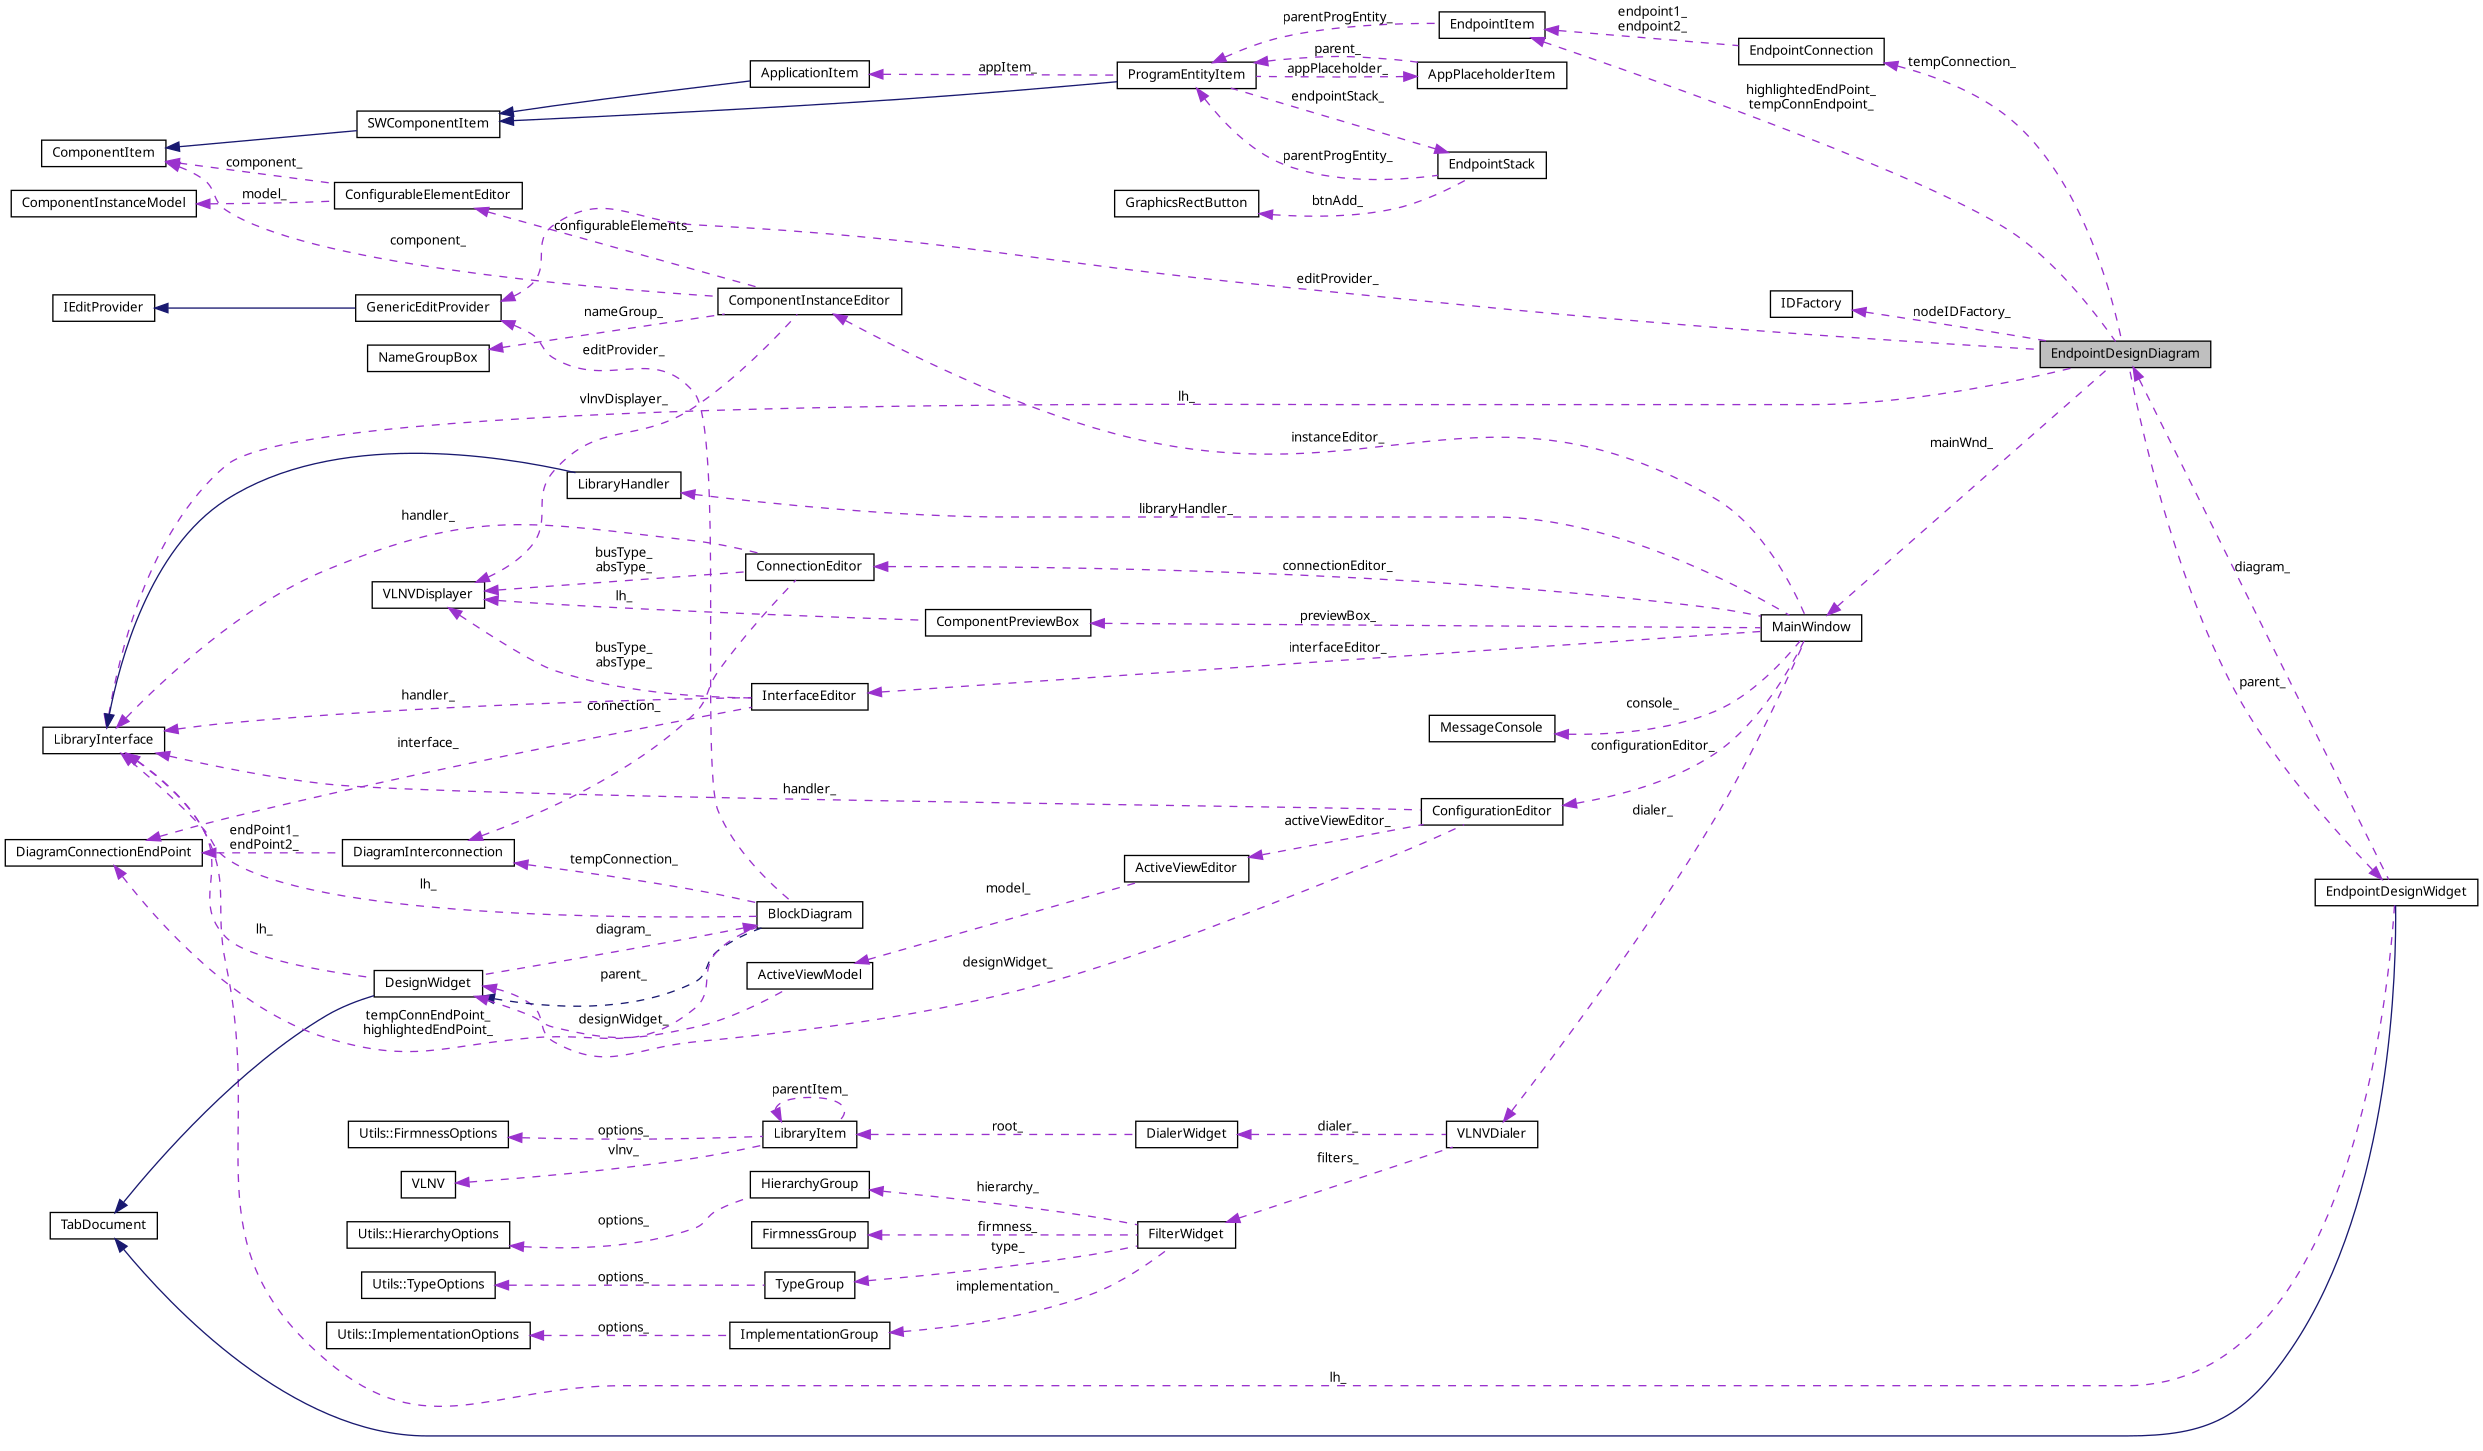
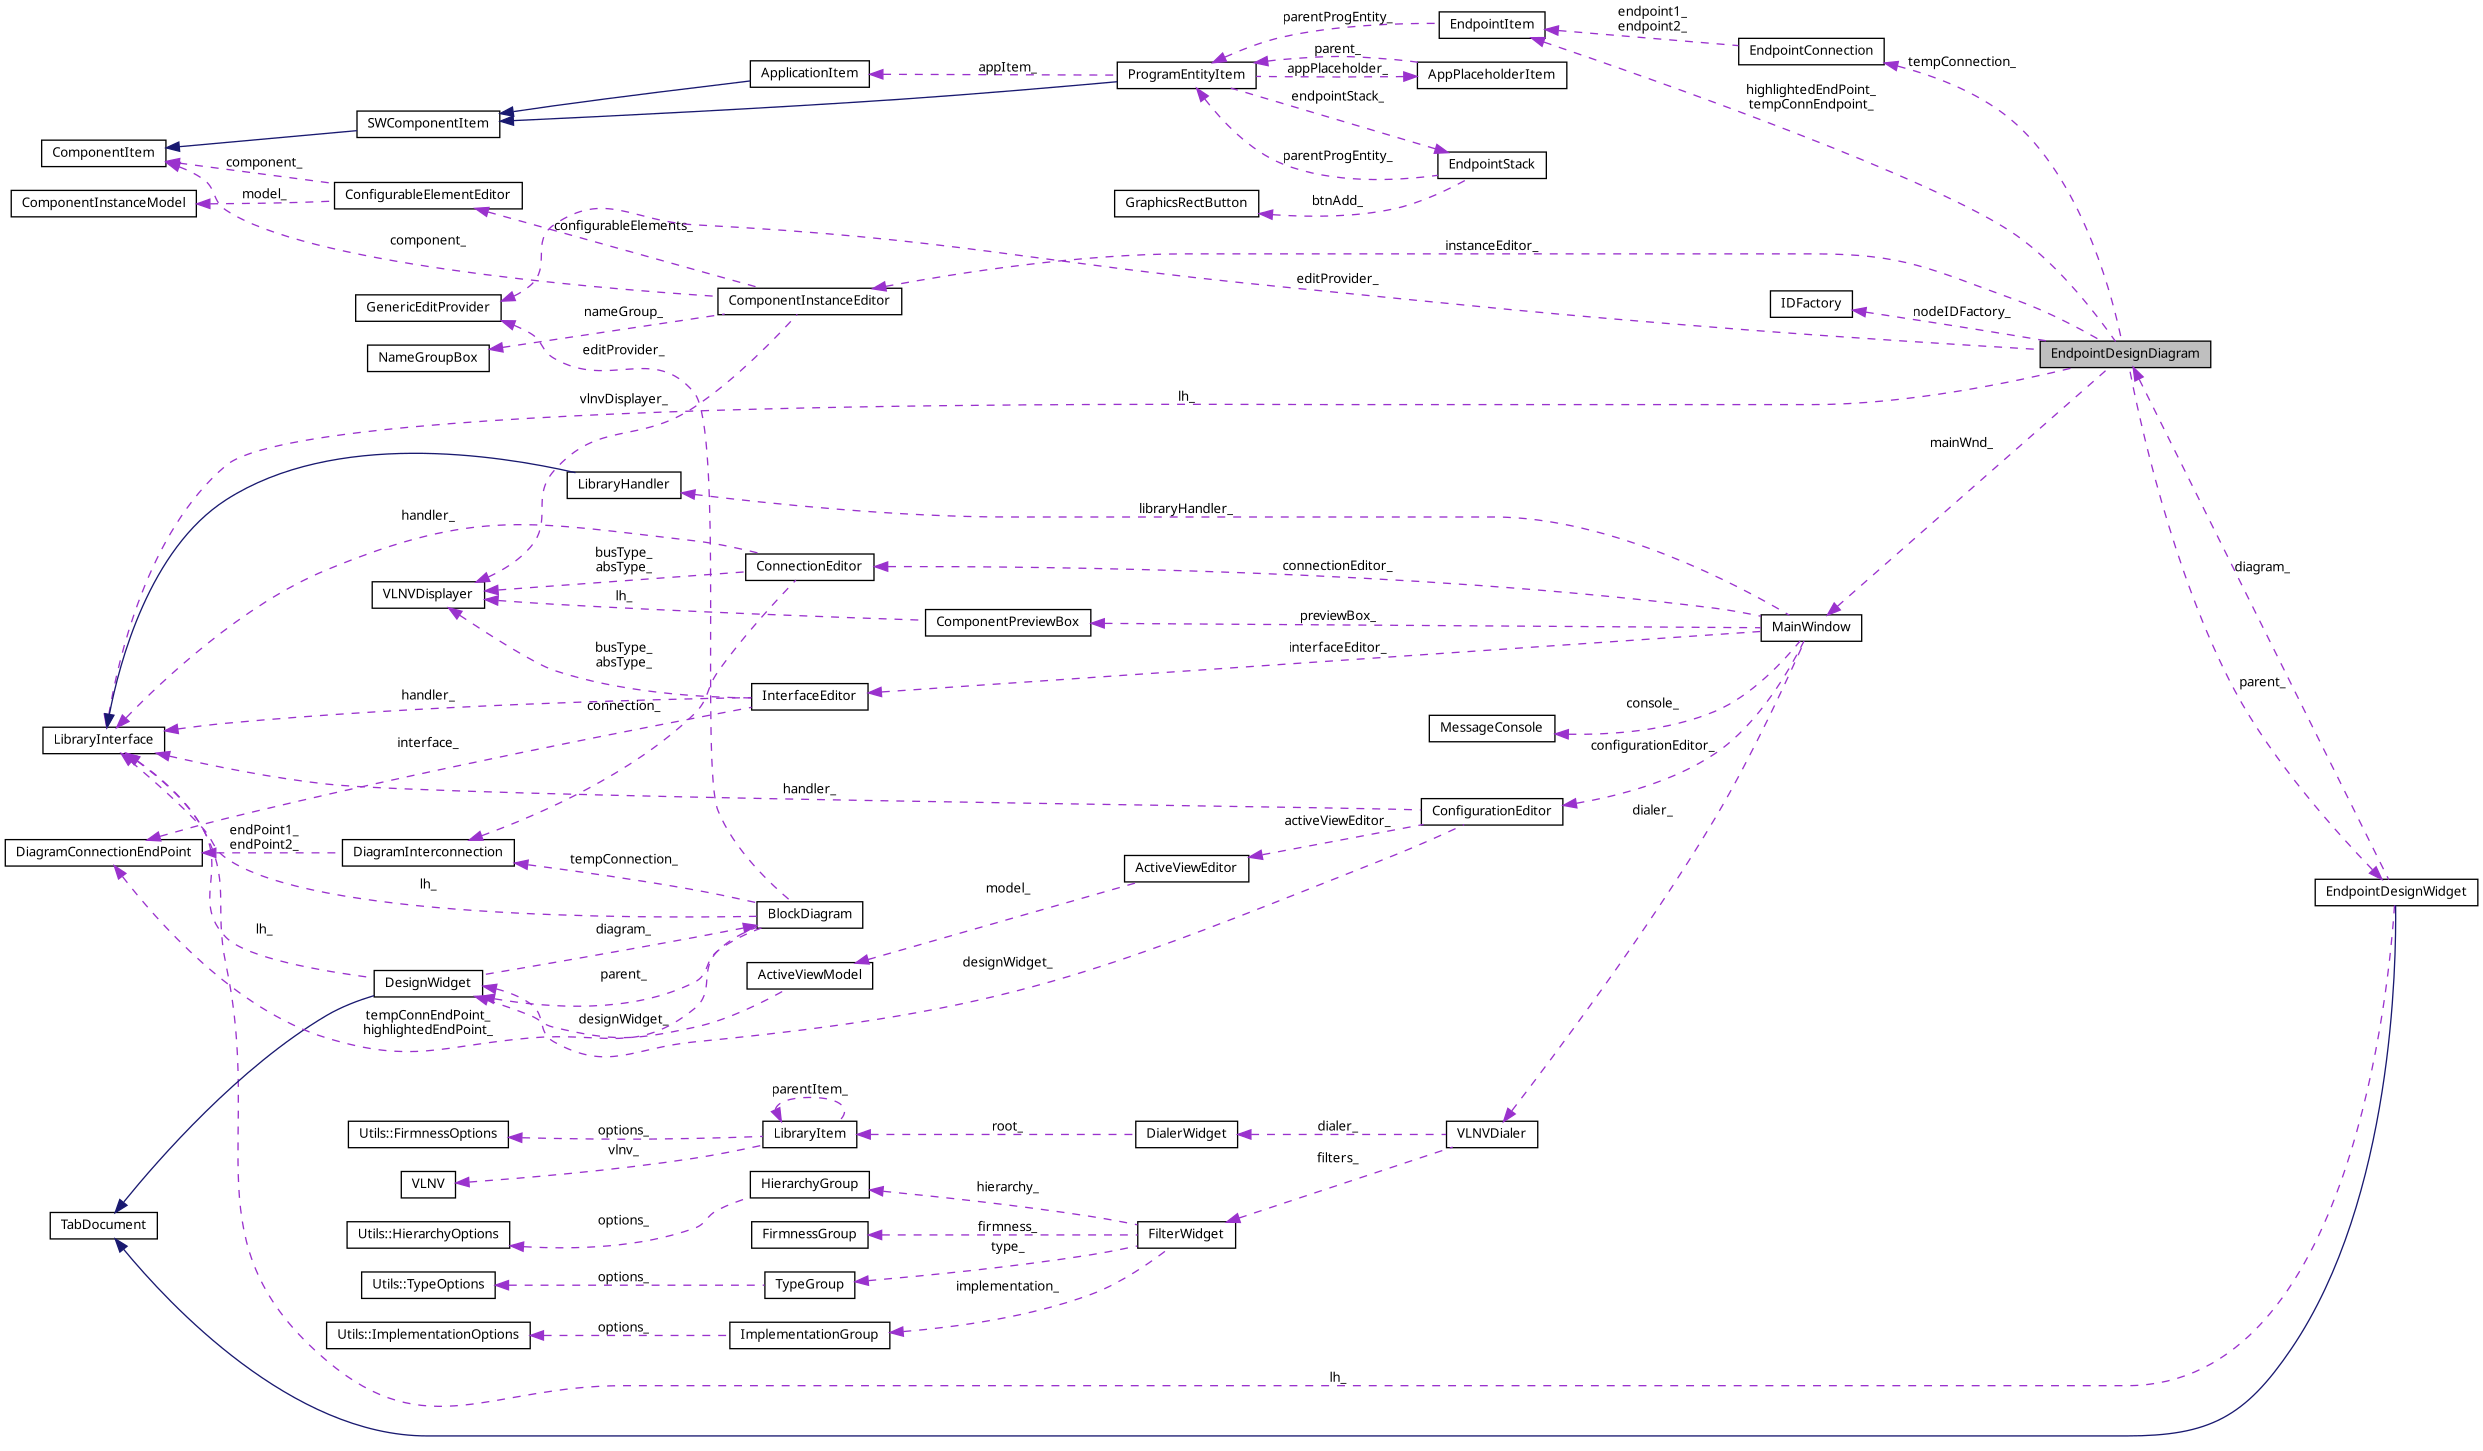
  digraph {
    fontname="Noto Sans"
    rankdir=LR
    node [color=black fontname="Noto Sans" fontsize=10 shape=record]
    edge [color=darkorchid3 dir=back fontname="Noto Sans" fontsize=10 labelfontname=FreeSans labelfontsize=10 style=dashed]
    n1 [fillcolor=grey75 fontcolor=black height=0.2 label=EndpointDesignDiagram style=filled width=0.4]
    n2 [height=0.2 label=EndpointDesignWidget width=0.4]
    n3 [height=0.2 label=EndpointItem width=0.4]
    n4 [height=0.2 label=EndpointConnection width=0.4]
    n5 [height=0.2 label=ProgramEntityItem width=0.4]
    n6 [height=0.2 label=AppPlaceholderItem width=0.4]
    n7 [height=0.2 label=EndpointStack width=0.4]
    n8 [height=0.2 label=SWComponentItem width=0.4]
    n9 [height=0.2 label=ApplicationItem width=0.4]
    n10 [height=0.2 label=ComponentItem width=0.4]
    n11 [height=0.2 label=ComponentInstanceEditor width=0.4]
    n12 [height=0.2 label=ConfigurableElementEditor width=0.4]
    n13 [height=0.2 label=MainWindow width=0.4]
    n14 [height=0.2 label=ComponentInstanceModel width=0.4]
    n15 [height=0.2 label=GraphicsRectButton width=0.4]
    n16 [height=0.2 label=IDFactory width=0.4]
    n17 [height=0.2 label=LibraryInterface width=0.4]
    n18 [height=0.2 label=ConfigurationEditor width=0.4]
    n19 [height=0.2 label=DesignWidget width=0.4]
    n20 [height=0.2 label=BlockDiagram width=0.4]
    n21 [height=0.2 label=ConnectionEditor width=0.4]
    n22 [height=0.2 label=LibraryHandler width=0.4]
    n23 [height=0.2 label=InterfaceEditor width=0.4]
    n24 [height=0.2 label=ActiveViewModel width=0.4]
    n25 [height=0.2 label=ComponentPreviewBox width=0.4]
    n26 [height=0.2 label=TabDocument width=0.4]
    n27 [height=0.2 label=GenericEditProvider width=0.4]
-   n28 [height=0.2 label=IEditProvider width=0.4]
    n29 [height=0.2 label=VLNVDialer width=0.4]
    n30 [height=0.2 label=FilterWidget width=0.4]
    n31 [height=0.2 label=ImplementationGroup width=0.4]
    n32 [height=0.2 label="Utils::ImplementationOptions" width=0.4]
    n33 [height=0.2 label=HierarchyGroup width=0.4]
    n34 [height=0.2 label="Utils::HierarchyOptions" width=0.4]
    n35 [height=0.2 label=FirmnessGroup width=0.4]
    n36 [height=0.2 label="Utils::FirmnessOptions" width=0.4]
    n37 [height=0.2 label=LibraryItem width=0.4]
    n38 [height=0.2 label=TypeGroup width=0.4]
    n39 [height=0.2 label="Utils::TypeOptions" width=0.4]
    n40 [height=0.2 label=DialerWidget width=0.4]
    n41 [height=0.2 label=VLNV width=0.4]
    n42 [height=0.2 label=ActiveViewEditor width=0.4]
    n43 [height=0.2 label=DiagramInterconnection width=0.4]
    n44 [height=0.2 label=DiagramConnectionEndPoint width=0.4]
    n45 [height=0.2 label=VLNVDisplayer width=0.4]
    n46 [height=0.2 label=NameGroupBox width=0.4]
    n47 [height=0.2 label=MessageConsole width=0.4]
    n1 -> n2 [label=diagram_]
    n2 -> n1 [label=parent_]
    n3 -> n1 [label="highlightedEndPoint_\ntempConnEndpoint_"]
    n3 -> n4 [label="endpoint1_\nendpoint2_"]
    n4 -> n1 [label=tempConnection_]
    n5 -> n3 [label=parentProgEntity_]
    n5 -> n6 [label=parent_]
    n5 -> n7 [label=parentProgEntity_]
    n6 -> n5 [label=appPlaceholder_]
    n7 -> n5 [label=endpointStack_]
    n8 -> n5 [color=midnightblue style=solid]
    n8 -> n9 [color=midnightblue style=solid]
    n9 -> n5 [label=appItem_]
    n10 -> n8 [color=midnightblue style=solid]
    n10 -> n11 [label=component_]
    n10 -> n12 [label=component_]
-   n11 -> n13 [label=instanceEditor_]
+   n11 -> n1 [label=instanceEditor_]
    n12 -> n11 [label=configurableElements_]
    n13 -> n1 [label=mainWnd_]
    n14 -> n12 [label=model_]
    n15 -> n7 [label=btnAdd_]
    n16 -> n1 [label=nodeIDFactory_]
    n17 -> n1 [label=lh_]
    n17 -> n2 [label=lh_]
    n17 -> n18 [label=handler_]
    n17 -> n19 [label=lh_]
    n17 -> n20 [label=lh_]
    n17 -> n21 [label=handler_]
    n17 -> n22 [color=midnightblue style=solid]
    n17 -> n23 [label=handler_]
    n18 -> n13 [label=configurationEditor_]
    n19 -> n18 [label=designWidget_]
-   n19 -> n20 [color=midnightblue label=parent_]
+   n19 -> n20 [label=parent_]
    n19 -> n24 [label=designWidget_]
    n20 -> n19 [label=diagram_]
    n21 -> n13 [label=connectionEditor_]
    n22 -> n13 [label=libraryHandler_]
    n23 -> n13 [label=interfaceEditor_]
    n24 -> n42 [label=model_]
    n25 -> n13 [label=previewBox_]
    n26 -> n2 [color=midnightblue style=solid]
    n26 -> n19 [color=midnightblue style=solid]
    n27 -> n1 [label=editProvider_]
    n27 -> n20 [label=editProvider_]
-   n28 -> n27 [color=midnightblue style=solid]
    n29 -> n13 [label=dialer_]
    n30 -> n29 [label=filters_]
    n31 -> n30 [label=implementation_]
    n32 -> n31 [label=options_]
    n33 -> n30 [label=hierarchy_]
    n34 -> n33 [label=options_]
    n35 -> n30 [label=firmness_]
    n36 -> n37 [label=options_]
    n37 -> n37 [label=parentItem_]
    n37 -> n40 [label=root_]
    n38 -> n30 [label=type_]
    n39 -> n38 [label=options_]
    n40 -> n29 [label=dialer_]
    n41 -> n37 [label=vlnv_]
    n42 -> n18 [label=activeViewEditor_]
    n43 -> n20 [label=tempConnection_]
    n43 -> n21 [label=connection_]
    n44 -> n20 [label="tempConnEndPoint_\nhighlightedEndPoint_"]
    n44 -> n23 [label=interface_]
    n44 -> n43 [label="endPoint1_\nendPoint2_"]
    n45 -> n11 [label=vlnvDisplayer_]
    n45 -> n21 [label="busType_\nabsType_"]
    n45 -> n23 [label="busType_\nabsType_"]
    n45 -> n25 [label=lh_]
    n46 -> n11 [label=nameGroup_]
    n47 -> n13 [label=console_]
  }
